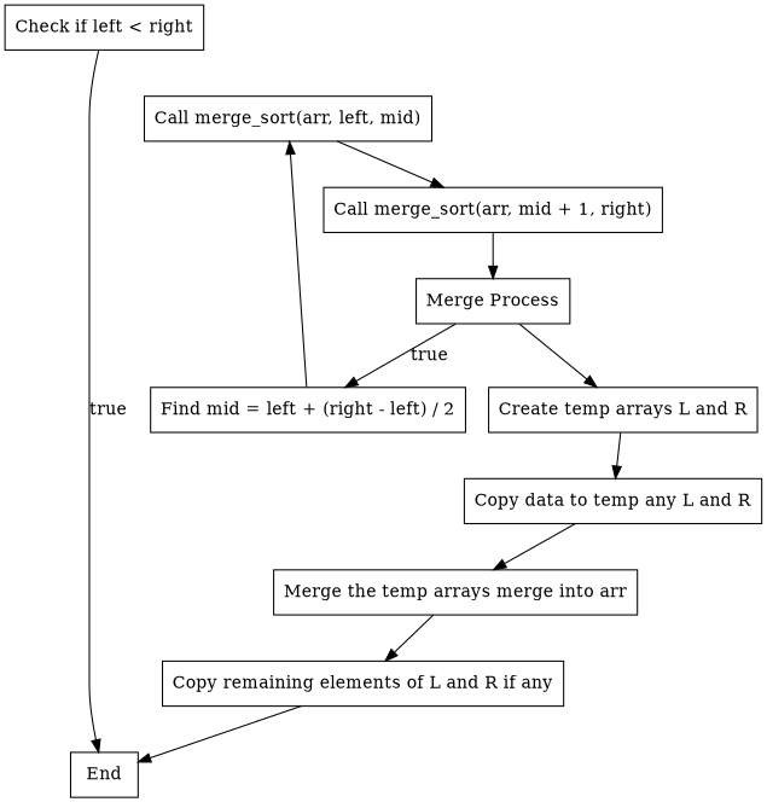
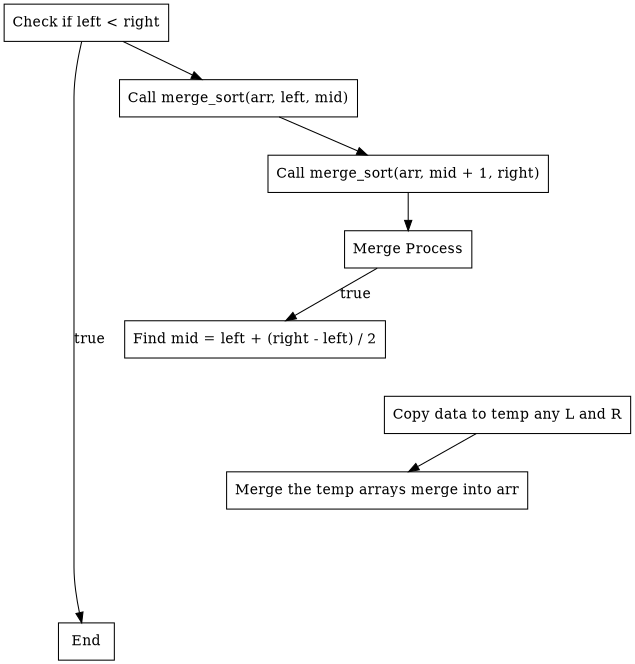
  digraph {
    node [shape=box]
    n1 [label="Check if left < right"]
    n2 [label=End]
    n3 [label="Find mid = left + (right - left) / 2"]
    n4 [label="Call merge_sort(arr, left, mid)"]
    n5 [label="Call merge_sort(arr, mid + 1, right)"]
    n6 [label="Merge Process"]
-   n7 [label="Create temp arrays L and R"]
    n8 [label="Copy data to temp any L and R"]
    n9 [label="Merge the temp arrays merge into arr"]
-   n10 [label="Copy remaining elements of L and R if any"]
    n1 -> n2 [label=true]
-   n3 -> n4
+   n1 -> n4
    n4 -> n5
    n5 -> n6
    n6 -> n3 [label=true]
-   n6 -> n7
-   n7 -> n8
    n8 -> n9
-   n9 -> n10
-   n10 -> n2
  }
